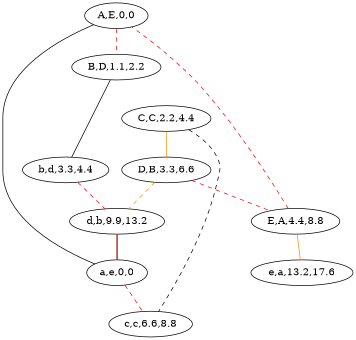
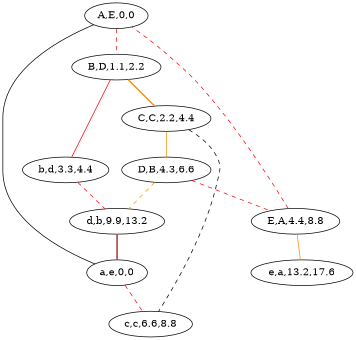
  graph {
    node [regular=0]
    edge [color=red style=dashed]
    n1 [label="A,E,0,0"]
    n2 [label="B,D,1.1,2.2"]
    n3 [label="a,e,0,0"]
    n4 [label="C,C,2.2,4.4"]
    n5 [label="b,d,3.3,4.4"]
    n6 [label="c,c,6.6,8.8"]
-   n7 [label="D,B,3.3,6.6"]
+   n7 [label="D,B,4.3,6.6"]
    n8 [label="d,b,9.9,13.2"]
    n9 [label="E,A,4.4,8.8"]
    n10 [label="e,a,13.2,17.6"]
    n1 -- n2
    n1 -- n3 [color=black style=solid]
-   n2 -- n5 [color=black style=solid]
+   n2 -- n4 [color=darkorange style=bold]
+   n2 -- n5 [style=solid]
    n3 -- n6
    n4 -- n6 [color=black]
    n4 -- n7 [color=darkorange style=solid]
    n5 -- n8
    n7 -- n8 [color=darkorange]
    n7 -- n9
    n8 -- n3 [color=brown style=bold]
    n9 -- n1
    n9 -- n10 [color=darkorange style=solid]
  }
